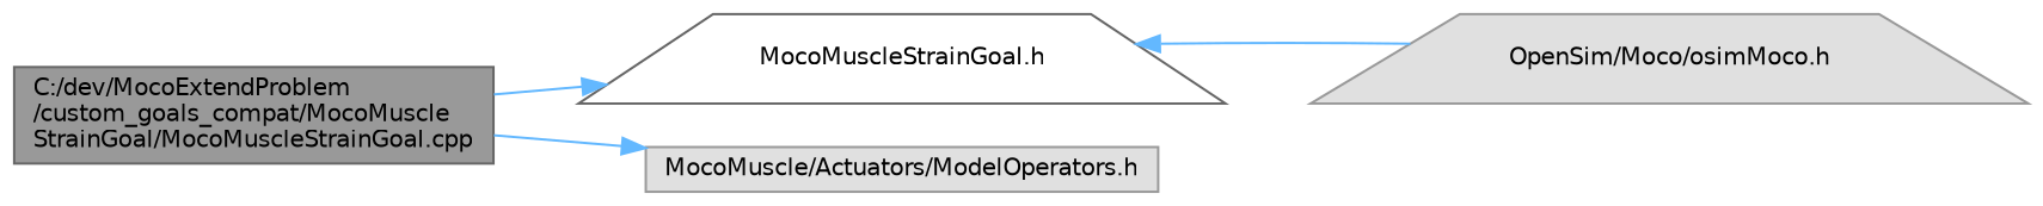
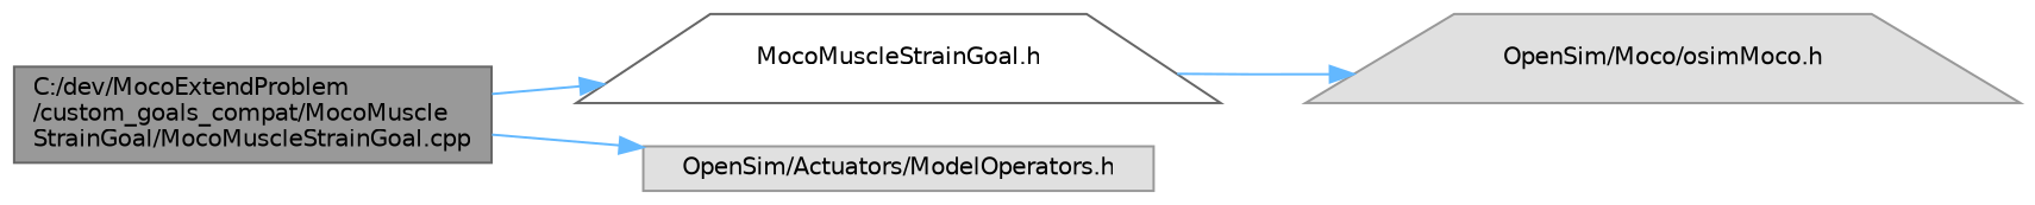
  digraph {
    rankdir=LR
    node [color=grey60 fillcolor="#E0E0E0" fontname=Helvetica fontsize=10 shape=box style=filled]
    edge [color=steelblue1 fontname=Helvetica fontsize=10 labelfontname=Helvetica labelfontsize=10 style=solid]
    n1 [color=gray40 fillcolor=grey60 fontcolor=black height=0.2 label="C:/dev/MocoExtendProblem\l/custom_goals_compat/MocoMuscle\lStrainGoal/MocoMuscleStrainGoal.cpp" width=0.4]
    n2 [color=grey40 fillcolor=white height=0.2 label="MocoMuscleStrainGoal.h" shape=trapezium width=0.4]
-   n3 [height=0.2 label="MocoMuscle/Actuators/ModelOperators.h" width=0.4]
+   n3 [height=0.2 label="OpenSim/Actuators/ModelOperators.h" width=0.4]
    n4 [height=0.2 label="OpenSim/Moco/osimMoco.h" shape=trapezium width=0.4]
    n1 -> n2
    n1 -> n3
-   n4 -> n2
+   n2 -> n4
  }
